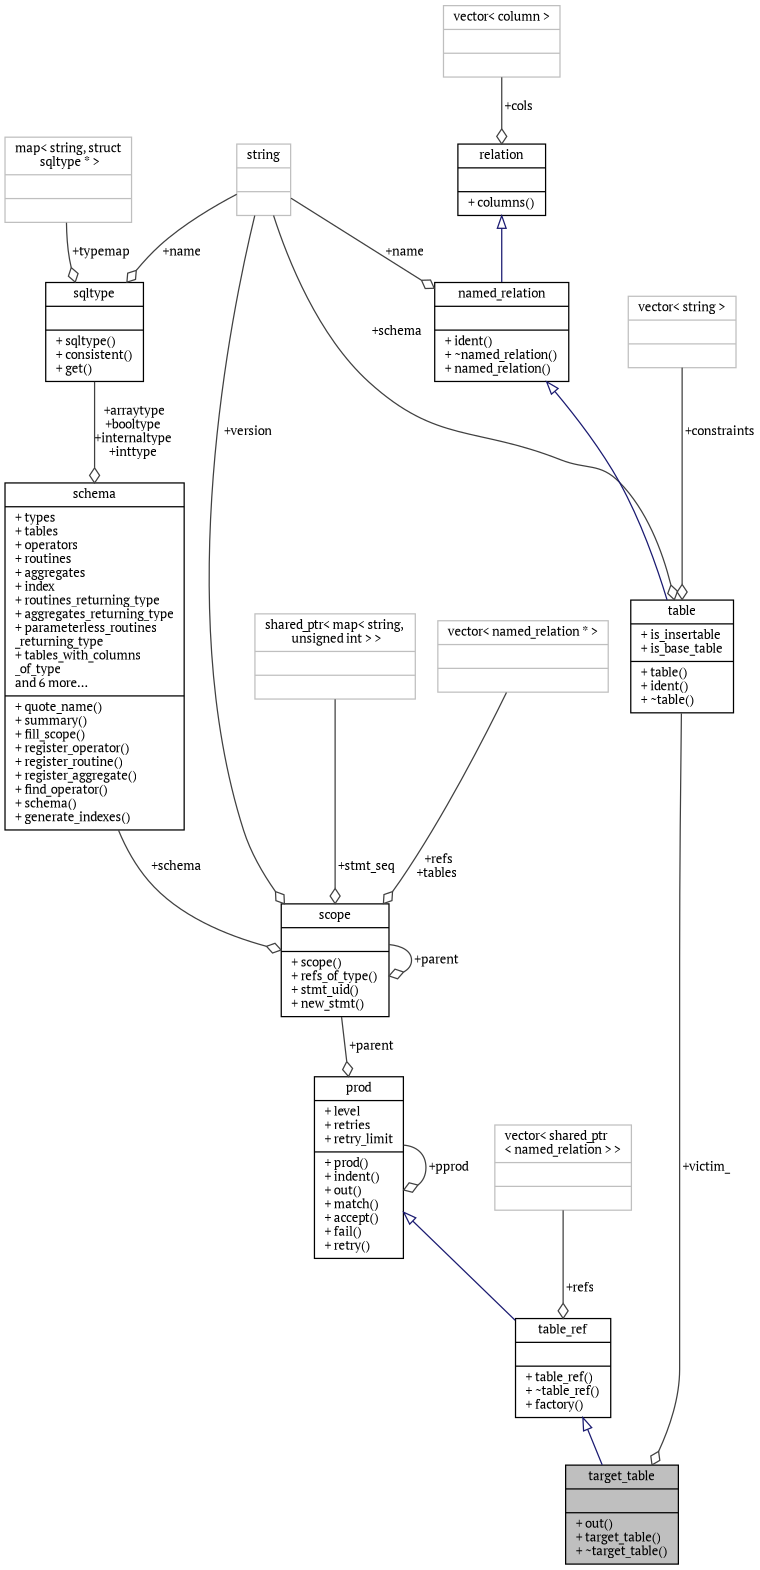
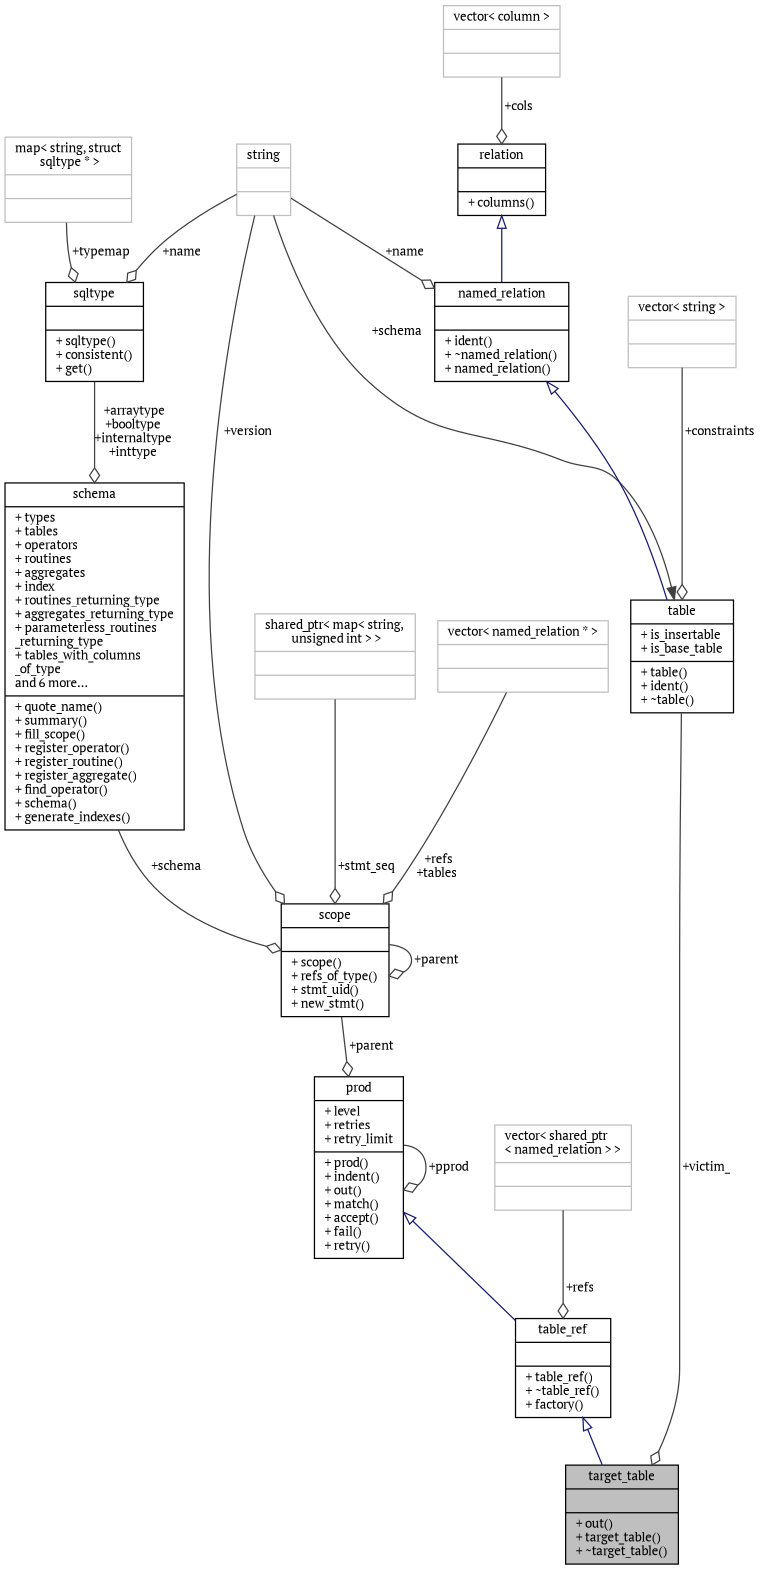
  digraph {
    fontname="PT Serif"
    node [color=black fillcolor=white fontname="PT Serif" fontsize=10 shape=record style=filled]
    edge [color=grey25 fontname="PT Serif" fontsize=10 labelfontname=Helvetica labelfontsize=10 style=solid arrowhead=odiamond]
    n1 [fillcolor=grey75 fontcolor=black height=0.2 label="{target_table\n||+ out()\l+ target_table()\l+ ~target_table()\l}" width=0.4]
    n2 [height=0.2 label="{table_ref\n||+ table_ref()\l+ ~table_ref()\l+ factory()\l}" width=0.4]
    n3 [height=0.2 label="{prod\n|+ level\l+ retries\l+ retry_limit\l|+ prod()\l+ indent()\l+ out()\l+ match()\l+ accept()\l+ fail()\l+ retry()\l}" width=0.4]
    n4 [height=0.2 label="{scope\n||+ scope()\l+ refs_of_type()\l+ stmt_uid()\l+ new_stmt()\l}" width=0.4]
    n5 [height=0.2 label="{schema\n|+ types\l+ tables\l+ operators\l+ routines\l+ aggregates\l+ index\l+ routines_returning_type\l+ aggregates_returning_type\l+ parameterless_routines\l_returning_type\l+ tables_with_columns\l_of_type\land 6 more...\l|+ quote_name()\l+ summary()\l+ fill_scope()\l+ register_operator()\l+ register_routine()\l+ register_aggregate()\l+ find_operator()\l+ schema()\l+ generate_indexes()\l}" width=0.4]
    n6 [color=grey75 height=0.2 label="{string\n||}" width=0.4]
    n7 [height=0.2 label="{sqltype\n||+ sqltype()\l+ consistent()\l+ get()\l}" width=0.4]
    n8 [height=0.2 label="{table\n|+ is_insertable\l+ is_base_table\l|+ table()\l+ ident()\l+ ~table()\l}" width=0.4]
    n9 [height=0.2 label="{named_relation\n||+ ident()\l+ ~named_relation()\l+ named_relation()\l}" width=0.4]
    n10 [color=grey75 height=0.2 label="{map\< string, struct\l sqltype * \>\n||}" width=0.4]
    n11 [color=grey75 height=0.2 label="{shared_ptr\< map\< string,\l unsigned int \> \>\n||}" width=0.4]
    n12 [color=grey75 height=0.2 label="{vector\< named_relation * \>\n||}" width=0.4]
    n13 [color=grey75 height=0.2 label="{vector\< shared_ptr\l\< named_relation \> \>\n||}" width=0.4]
    n14 [height=0.2 label="{relation\n||+ columns()\l}" width=0.4]
    n15 [color=grey75 height=0.2 label="{vector\< column \>\n||}" width=0.4]
    n16 [color=grey75 height=0.2 label="{vector\< string \>\n||}" width=0.4]
    n2 -> n1 [arrowtail=onormal color=midnightblue dir=back arrowhead=""]
    n3 -> n2 [arrowtail=onormal color=midnightblue dir=back arrowhead=""]
    n3 -> n3 [label=" +pprod"]
    n4 -> n3 [label=" +parent"]
    n4 -> n4 [label=" +parent"]
    n5 -> n4 [label=" +schema"]
    n6 -> n4 [label=" +version"]
    n6 -> n7 [label=" +name"]
-   n6 -> n8 [label=" +schema"]
+   n6 -> n8 [arrowhead=normal label=" +schema"]
    n6 -> n9 [label=" +name"]
    n7 -> n5 [label=" +arraytype\n+booltype\n+internaltype\n+inttype"]
    n8 -> n1 [label=" +victim_"]
    n9 -> n8 [arrowtail=onormal color=midnightblue dir=back arrowhead=""]
    n10 -> n7 [label=" +typemap"]
    n11 -> n4 [label=" +stmt_seq"]
    n12 -> n4 [label=" +refs\n+tables"]
    n13 -> n2 [label=" +refs"]
    n14 -> n9 [arrowtail=onormal color=midnightblue dir=back arrowhead=""]
    n15 -> n14 [label=" +cols"]
    n16 -> n8 [label=" +constraints"]
  }
